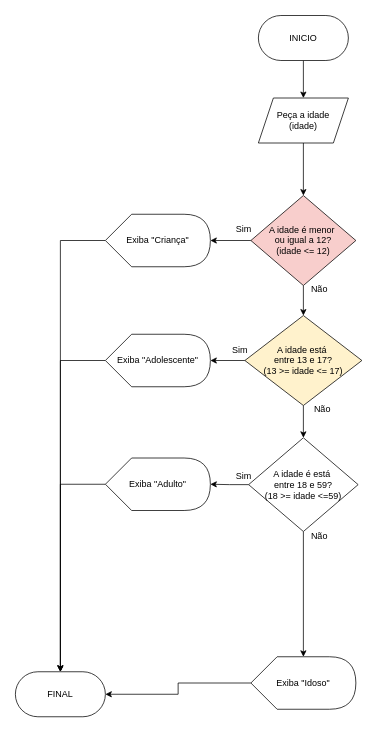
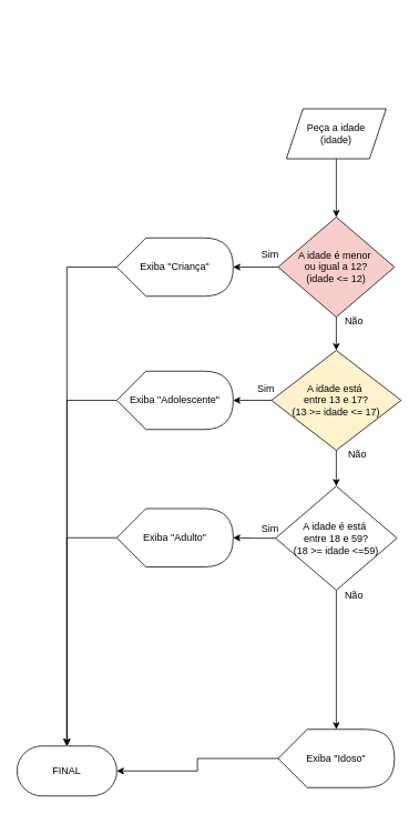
  <mxCell id="0" />
  <mxCell id="1" parent="0" />
  <mxCell id="2" value="FINAL" style="rounded=1;whiteSpace=wrap;html=1;arcSize=50;" vertex="1" parent="1"><mxGeometry x="20" y="895" width="120" height="60" as="geometry" /></mxCell>
- <mxCell id="3" style="edgeStyle=orthogonalEdgeStyle;rounded=0;orthogonalLoop=1;jettySize=auto;html=1;entryX=0.5;entryY=0;entryDx=0;entryDy=0;" edge="1" parent="1" source="4" target="6"><mxGeometry relative="1" as="geometry" /></mxCell>
- <mxCell id="4" value="INICIO" style="rounded=1;whiteSpace=wrap;html=1;arcSize=50;" vertex="1" parent="1"><mxGeometry x="344" y="20" width="120" height="60" as="geometry" /></mxCell>
  <mxCell id="5" style="edgeStyle=orthogonalEdgeStyle;rounded=0;orthogonalLoop=1;jettySize=auto;html=1;entryX=0.5;entryY=0;entryDx=0;entryDy=0;" edge="1" parent="1" source="6" target="8"><mxGeometry relative="1" as="geometry" /></mxCell>
  <mxCell id="6" value="Peça a idade&lt;div&gt;(idade)&lt;/div&gt;" style="shape=parallelogram;perimeter=parallelogramPerimeter;whiteSpace=wrap;html=1;fixedSize=1;" vertex="1" parent="1"><mxGeometry x="344" y="130" width="120" height="60" as="geometry" /></mxCell>
  <mxCell id="7" style="edgeStyle=orthogonalEdgeStyle;rounded=0;orthogonalLoop=1;jettySize=auto;html=1;entryX=0.5;entryY=0;entryDx=0;entryDy=0;" edge="1" parent="1" source="8" target="13"><mxGeometry relative="1" as="geometry" /></mxCell>
  <mxCell id="8" value="A idade é menor&amp;nbsp;&lt;div&gt;ou igual a 12?&lt;div&gt;(idade &amp;lt;= 12)&lt;/div&gt;&lt;/div&gt;" style="rhombus;whiteSpace=wrap;html=1;fillColor=#f8cecc;" vertex="1" parent="1"><mxGeometry x="334" y="260" width="140" height="120" as="geometry" /></mxCell>
  <mxCell id="9" style="edgeStyle=orthogonalEdgeStyle;rounded=0;orthogonalLoop=1;jettySize=auto;html=1;entryX=0.5;entryY=0;entryDx=0;entryDy=0;" edge="1" parent="1" source="10" target="2"><mxGeometry relative="1" as="geometry"><Array as="points"><mxPoint x="80" y="320" /></Array></mxGeometry></mxCell>
  <mxCell id="10" value="Exiba &quot;Criança&quot;" style="shape=display;whiteSpace=wrap;html=1;" vertex="1" parent="1"><mxGeometry x="140" y="285" width="140" height="70" as="geometry" /></mxCell>
  <mxCell id="11" style="edgeStyle=orthogonalEdgeStyle;rounded=0;orthogonalLoop=1;jettySize=auto;html=1;entryX=1;entryY=0.5;entryDx=0;entryDy=0;entryPerimeter=0;" edge="1" parent="1" source="8" target="10"><mxGeometry relative="1" as="geometry" /></mxCell>
  <mxCell id="12" style="edgeStyle=orthogonalEdgeStyle;rounded=0;orthogonalLoop=1;jettySize=auto;html=1;entryX=0.5;entryY=0;entryDx=0;entryDy=0;" edge="1" parent="1" source="13" target="18"><mxGeometry relative="1" as="geometry" /></mxCell>
  <mxCell id="13" value="A idade está&amp;nbsp;&lt;div&gt;entre 13 e 17?&lt;div&gt;(13 &amp;gt;= idade &amp;lt;= 17)&lt;/div&gt;&lt;/div&gt;" style="rhombus;whiteSpace=wrap;html=1;fillColor=#fff2cc;" vertex="1" parent="1"><mxGeometry x="326" y="420" width="156" height="120" as="geometry" /></mxCell>
  <mxCell id="14" style="edgeStyle=orthogonalEdgeStyle;rounded=0;orthogonalLoop=1;jettySize=auto;html=1;entryX=0.5;entryY=0;entryDx=0;entryDy=0;" edge="1" parent="1" source="15" target="2"><mxGeometry relative="1" as="geometry"><Array as="points"><mxPoint x="80" y="480" /></Array></mxGeometry></mxCell>
  <mxCell id="15" value="Exiba &quot;Adolescente&quot;" style="shape=display;whiteSpace=wrap;html=1;" vertex="1" parent="1"><mxGeometry x="140" y="445" width="140" height="70" as="geometry" /></mxCell>
  <mxCell id="16" style="edgeStyle=orthogonalEdgeStyle;rounded=0;orthogonalLoop=1;jettySize=auto;html=1;entryX=1;entryY=0.5;entryDx=0;entryDy=0;entryPerimeter=0;" edge="1" parent="1" source="13" target="15"><mxGeometry relative="1" as="geometry" /></mxCell>
  <mxCell id="17" style="edgeStyle=orthogonalEdgeStyle;rounded=0;orthogonalLoop=1;jettySize=auto;html=1;" edge="1" parent="1" source="18" target="23"><mxGeometry relative="1" as="geometry" /></mxCell>
  <mxCell id="18" value="A idade é está&amp;nbsp;&lt;div&gt;entre 18 e 59?&lt;/div&gt;&lt;div&gt;(18 &amp;gt;= idade &amp;lt;=59)&lt;/div&gt;" style="rhombus;whiteSpace=wrap;html=1;" vertex="1" parent="1"><mxGeometry x="331" y="583" width="146" height="125" as="geometry" /></mxCell>
  <mxCell id="19" style="edgeStyle=orthogonalEdgeStyle;rounded=0;orthogonalLoop=1;jettySize=auto;html=1;entryX=0.5;entryY=0;entryDx=0;entryDy=0;" edge="1" parent="1" source="20" target="2"><mxGeometry relative="1" as="geometry"><Array as="points"><mxPoint x="80" y="645" /></Array></mxGeometry></mxCell>
  <mxCell id="20" value="Exiba &quot;Adulto&quot;" style="shape=display;whiteSpace=wrap;html=1;" vertex="1" parent="1"><mxGeometry x="140" y="610" width="140" height="70" as="geometry" /></mxCell>
  <mxCell id="21" style="edgeStyle=orthogonalEdgeStyle;rounded=0;orthogonalLoop=1;jettySize=auto;html=1;entryX=1;entryY=0.5;entryDx=0;entryDy=0;entryPerimeter=0;" edge="1" parent="1" source="18" target="20"><mxGeometry relative="1" as="geometry" /></mxCell>
  <mxCell id="22" style="edgeStyle=orthogonalEdgeStyle;rounded=0;orthogonalLoop=1;jettySize=auto;html=1;" edge="1" parent="1" source="23" target="2"><mxGeometry relative="1" as="geometry" /></mxCell>
  <mxCell id="23" value="Exiba &quot;Idoso&quot;" style="shape=display;whiteSpace=wrap;html=1;" vertex="1" parent="1"><mxGeometry x="334" y="875" width="140" height="70" as="geometry" /></mxCell>
  <mxCell id="24" value="Sim" style="text;html=1;align=center;verticalAlign=middle;resizable=0;points=[];autosize=1;strokeColor=none;fillColor=none;" vertex="1" parent="1"><mxGeometry x="304" y="290" width="40" height="30" as="geometry" /></mxCell>
  <mxCell id="25" value="Sim" style="text;html=1;align=center;verticalAlign=middle;resizable=0;points=[];autosize=1;strokeColor=none;fillColor=none;" vertex="1" parent="1"><mxGeometry x="299" y="452" width="40" height="30" as="geometry" /></mxCell>
  <mxCell id="26" value="Sim" style="text;html=1;align=center;verticalAlign=middle;resizable=0;points=[];autosize=1;strokeColor=none;fillColor=none;" vertex="1" parent="1"><mxGeometry x="304" y="620" width="40" height="30" as="geometry" /></mxCell>
  <mxCell id="27" value="Não" style="text;html=1;align=center;verticalAlign=middle;resizable=0;points=[];autosize=1;strokeColor=none;fillColor=none;" vertex="1" parent="1"><mxGeometry x="400" y="370" width="50" height="30" as="geometry" /></mxCell>
  <mxCell id="28" value="Não" style="text;html=1;align=center;verticalAlign=middle;resizable=0;points=[];autosize=1;strokeColor=none;fillColor=none;" vertex="1" parent="1"><mxGeometry x="404" y="530" width="50" height="30" as="geometry" /></mxCell>
  <mxCell id="29" value="Não" style="text;html=1;align=center;verticalAlign=middle;resizable=0;points=[];autosize=1;strokeColor=none;fillColor=none;" vertex="1" parent="1"><mxGeometry x="400" y="700" width="50" height="30" as="geometry" /></mxCell>
